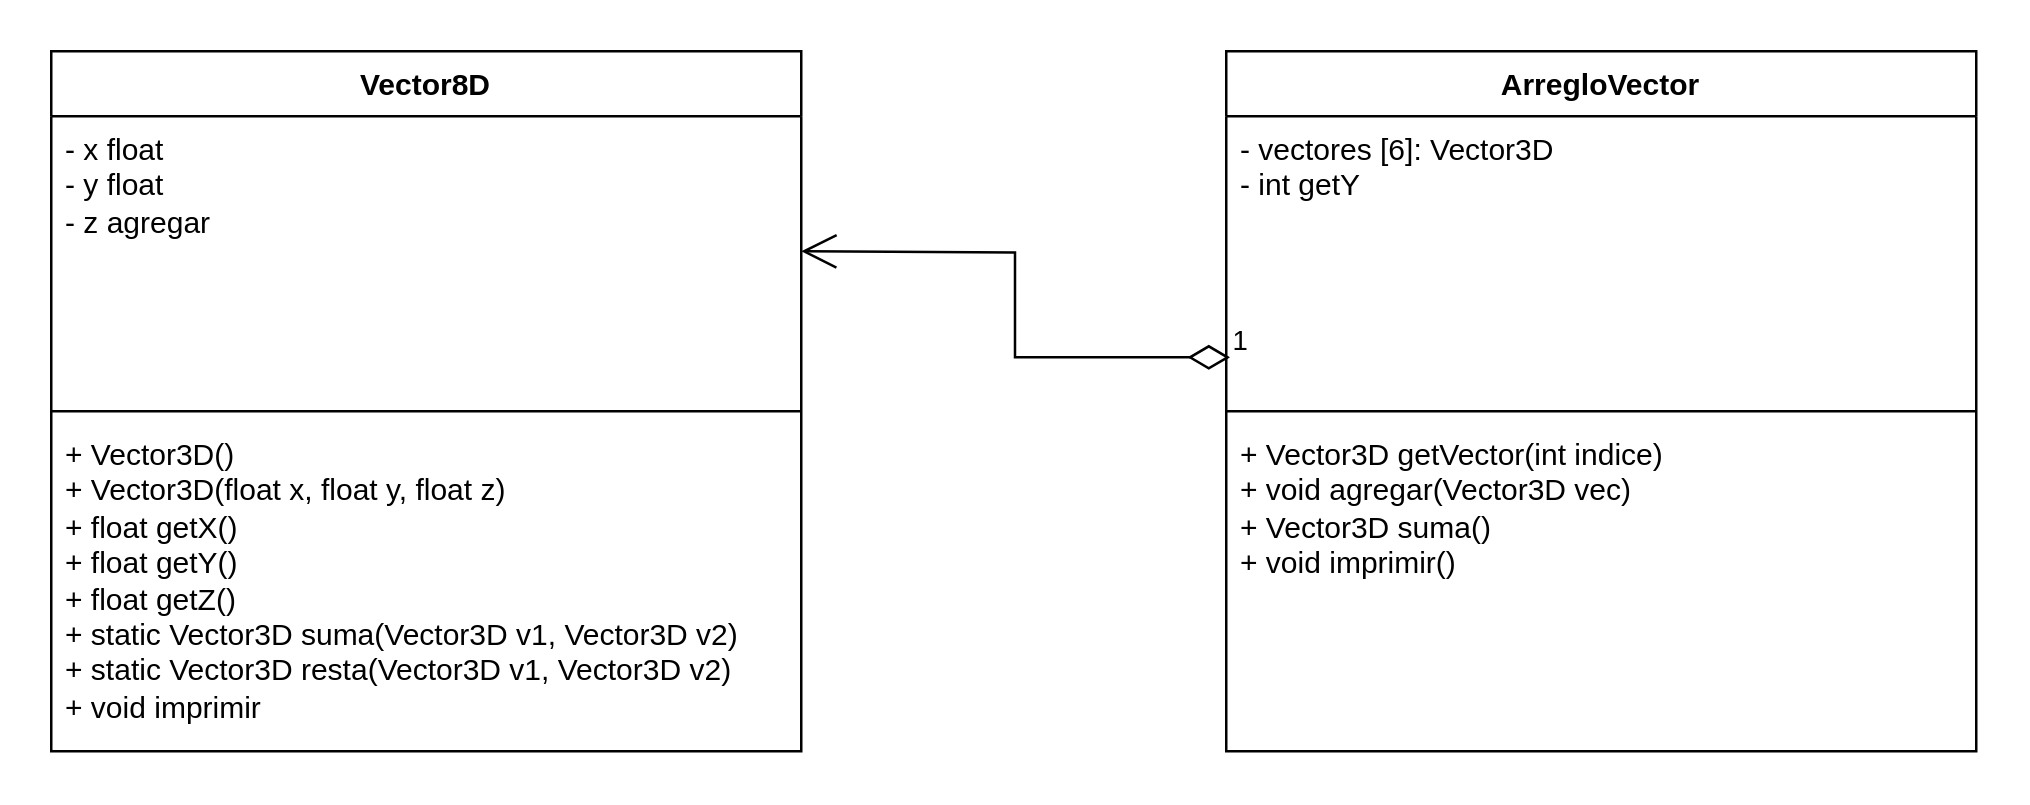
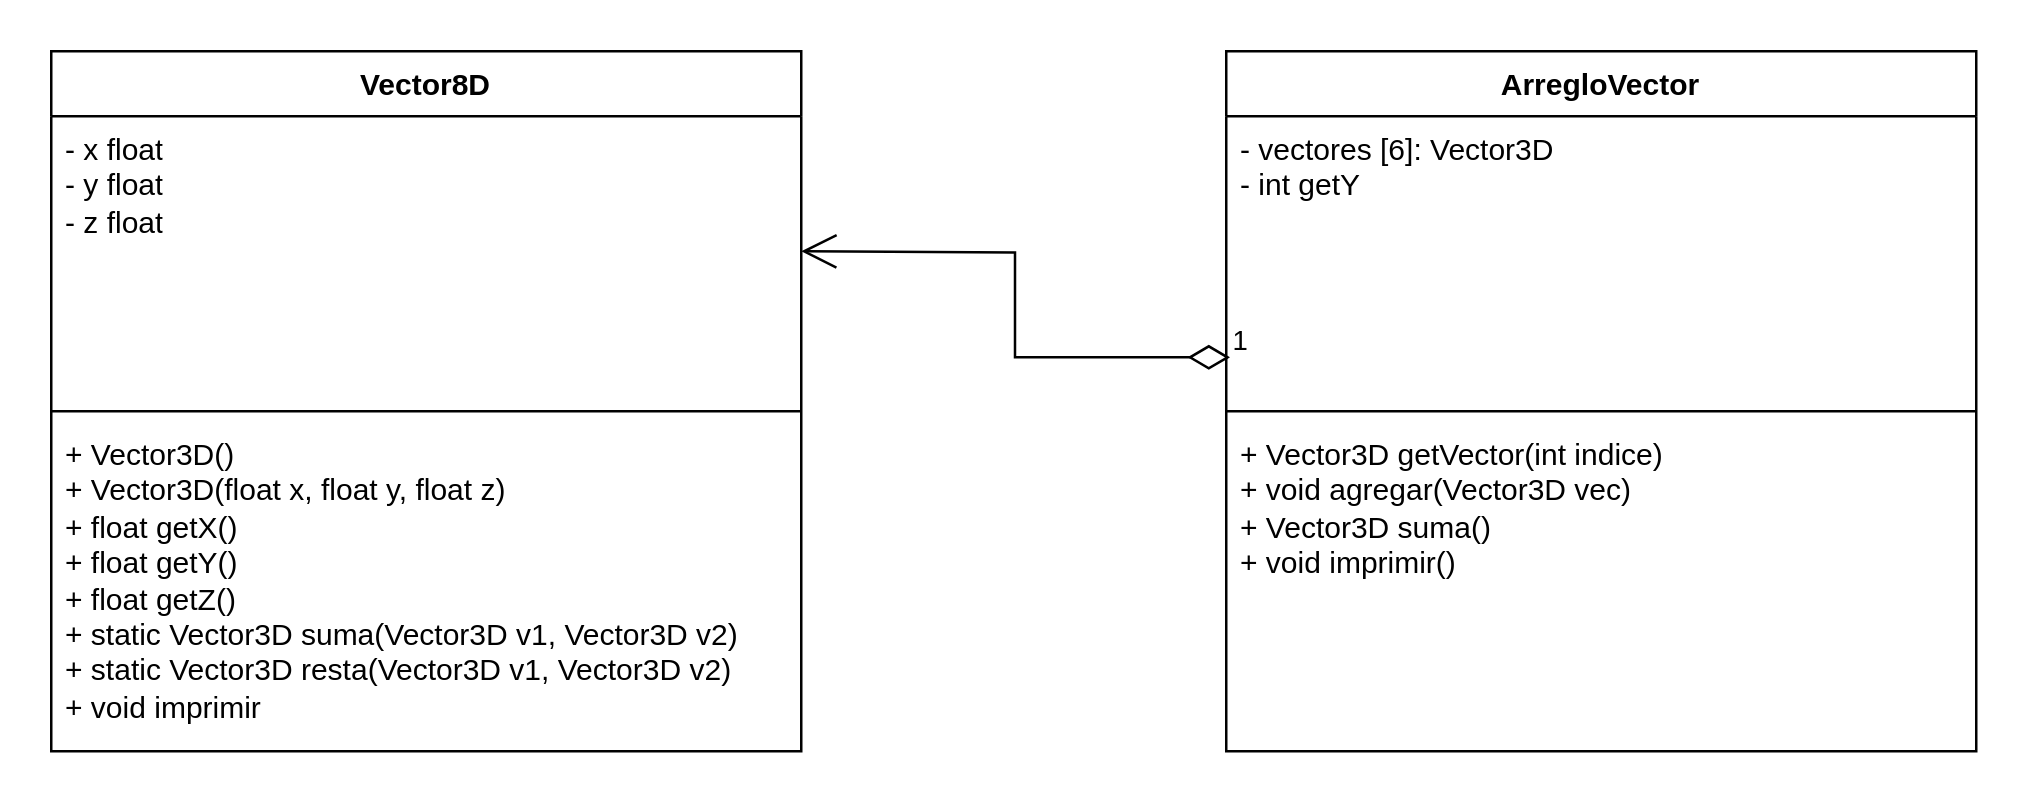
  <mxCell id="0" />
  <mxCell id="1" parent="0" />
  <mxCell id="2" value="Vector8D" style="swimlane;fontStyle=1;align=center;verticalAlign=top;childLayout=stackLayout;horizontal=1;startSize=26;horizontalStack=0;resizeParent=1;resizeParentMax=0;resizeLast=0;collapsible=1;marginBottom=0;whiteSpace=wrap;html=1;" parent="1" vertex="1"><mxGeometry x="20" y="20" width="300" height="280" as="geometry" /></mxCell>
- <mxCell id="3" value="&lt;div&gt;&lt;div&gt;&lt;div&gt;- x float&lt;/div&gt;&lt;/div&gt;&lt;/div&gt;&lt;div&gt;- y float&lt;/div&gt;&lt;div&gt;- z agregar&lt;/div&gt;" style="text;strokeColor=none;fillColor=none;align=left;verticalAlign=top;spacingLeft=4;spacingRight=4;overflow=hidden;rotatable=0;points=[[0,0.5],[1,0.5]];portConstraint=eastwest;whiteSpace=wrap;html=1;" parent="2" vertex="1"><mxGeometry y="26" width="300" height="114" as="geometry" /></mxCell>
+ <mxCell id="3" value="&lt;div&gt;&lt;div&gt;&lt;div&gt;- x float&lt;/div&gt;&lt;/div&gt;&lt;/div&gt;&lt;div&gt;- y float&lt;/div&gt;&lt;div&gt;- z float&lt;/div&gt;" style="text;strokeColor=none;fillColor=none;align=left;verticalAlign=top;spacingLeft=4;spacingRight=4;overflow=hidden;rotatable=0;points=[[0,0.5],[1,0.5]];portConstraint=eastwest;whiteSpace=wrap;html=1;" parent="2" vertex="1"><mxGeometry y="26" width="300" height="114" as="geometry" /></mxCell>
  <mxCell id="4" value="" style="line;strokeWidth=1;fillColor=none;align=left;verticalAlign=middle;spacingTop=-1;spacingLeft=3;spacingRight=3;rotatable=0;labelPosition=right;points=[];portConstraint=eastwest;strokeColor=inherit;" parent="2" vertex="1"><mxGeometry y="140" width="300" height="8" as="geometry" /></mxCell>
  <mxCell id="5" value="&lt;div&gt;+ Vector3D()&lt;/div&gt;&lt;div&gt;+ Vector3D(float x, float y, float z)&lt;/div&gt;&lt;div&gt;+ float getX()&lt;/div&gt;&lt;div&gt;+ float getY()&lt;/div&gt;&lt;div&gt;+ float getZ()&lt;/div&gt;&lt;div&gt;+ static Vector3D suma(Vector3D v1, Vector3D v2)&lt;/div&gt;&lt;div&gt;+&amp;nbsp;&lt;span style=&quot;background-color: transparent; color: light-dark(rgb(0, 0, 0), rgb(255, 255, 255));&quot;&gt;static Vector3D resta(Vector3D v1, Vector3D v2)&lt;/span&gt;&lt;/div&gt;&lt;div&gt;&lt;span style=&quot;background-color: transparent; color: light-dark(rgb(0, 0, 0), rgb(255, 255, 255));&quot;&gt;+ void imprimir&lt;/span&gt;&lt;/div&gt;" style="text;strokeColor=none;fillColor=none;align=left;verticalAlign=top;spacingLeft=4;spacingRight=4;overflow=hidden;rotatable=0;points=[[0,0.5],[1,0.5]];portConstraint=eastwest;whiteSpace=wrap;html=1;" parent="2" vertex="1"><mxGeometry y="148" width="300" height="132" as="geometry" /></mxCell>
  <mxCell id="6" value="ArregloVector" style="swimlane;fontStyle=1;align=center;verticalAlign=top;childLayout=stackLayout;horizontal=1;startSize=26;horizontalStack=0;resizeParent=1;resizeParentMax=0;resizeLast=0;collapsible=1;marginBottom=0;whiteSpace=wrap;html=1;" parent="1" vertex="1"><mxGeometry x="490" y="20" width="300" height="280" as="geometry" /></mxCell>
  <mxCell id="7" value="- vectores [6]: Vector3D&lt;div&gt;&lt;div&gt;- int getY&lt;/div&gt;&lt;div&gt;&lt;div&gt;&lt;br&gt;&lt;/div&gt;&lt;/div&gt;&lt;/div&gt;" style="text;strokeColor=none;fillColor=none;align=left;verticalAlign=top;spacingLeft=4;spacingRight=4;overflow=hidden;rotatable=0;points=[[0,0.5],[1,0.5]];portConstraint=eastwest;whiteSpace=wrap;html=1;" parent="6" vertex="1"><mxGeometry y="26" width="300" height="114" as="geometry" /></mxCell>
  <mxCell id="8" value="" style="line;strokeWidth=1;fillColor=none;align=left;verticalAlign=middle;spacingTop=-1;spacingLeft=3;spacingRight=3;rotatable=0;labelPosition=right;points=[];portConstraint=eastwest;strokeColor=inherit;" parent="6" vertex="1"><mxGeometry y="140" width="300" height="8" as="geometry" /></mxCell>
  <mxCell id="9" value="+ Vector3D getVector(int indice)&lt;div&gt;+ void agregar(Vector3D vec)&lt;/div&gt;&lt;div&gt;+ Vector3D suma()&lt;/div&gt;&lt;div&gt;+ void imprimir()&lt;/div&gt;" style="text;strokeColor=none;fillColor=none;align=left;verticalAlign=top;spacingLeft=4;spacingRight=4;overflow=hidden;rotatable=0;points=[[0,0.5],[1,0.5]];portConstraint=eastwest;whiteSpace=wrap;html=1;" parent="6" vertex="1"><mxGeometry y="148" width="300" height="132" as="geometry" /></mxCell>
  <mxCell id="10" value="1" style="endArrow=open;html=1;endSize=12;startArrow=diamondThin;startSize=14;startFill=0;edgeStyle=orthogonalEdgeStyle;align=left;verticalAlign=bottom;rounded=0;exitX=0.005;exitY=0.846;exitDx=0;exitDy=0;exitPerimeter=0;" parent="1" source="7" edge="1"><mxGeometry x="-1" y="3" relative="1" as="geometry"><mxPoint x="490" y="100" as="sourcePoint" /><mxPoint x="320" y="100" as="targetPoint" /></mxGeometry></mxCell>
